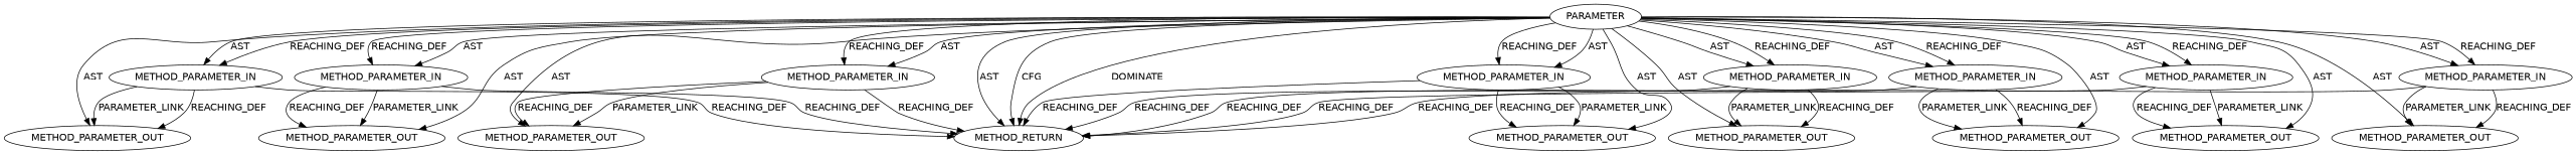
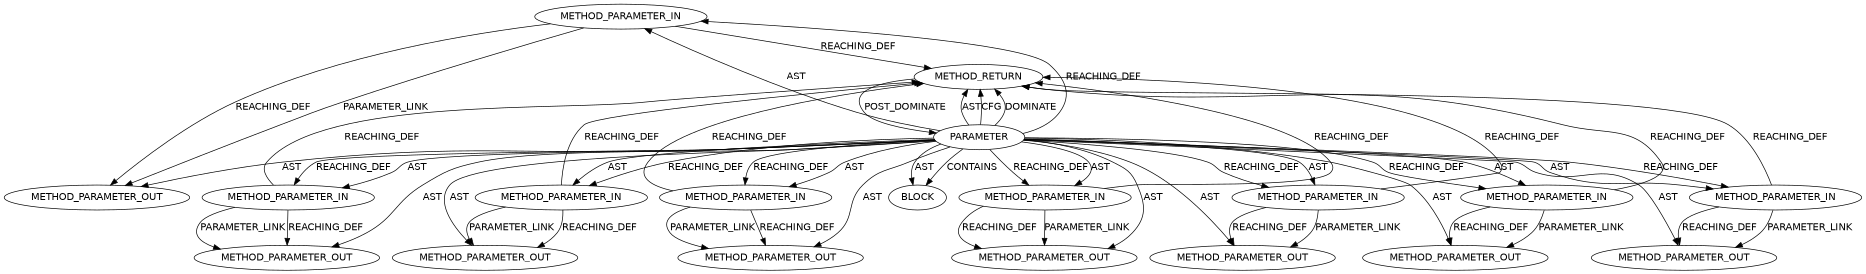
  digraph {
    fontname="DejaVu Sans"
    node [CODE=p4 EVALUATION_STRATEGY=BY_VALUE IS_VARIADIC=false ORDER=2 TYPE_FULL_NAME=ANY fontname="DejaVu Sans"]
    edge [fontname="DejaVu Sans"]
    n1 [INDEX=4 NAME=p4 ORDER=4 label=METHOD_PARAMETER_IN]
    n2 [INDEX=4 NAME=p4 ORDER=4 label=METHOD_PARAMETER_OUT]
    n3 [CODE=RET label=METHOD_RETURN IS_VARIADIC=""]
    n4 [AST_PARENT_FULL_NAME="<global>" AST_PARENT_TYPE=NAMESPACE_BLOCK CODE="<empty>" FILENAME="<empty>" FULL_NAME=pkcs12_gen_gost_mac_key IS_EXTERNAL=true NAME=pkcs12_gen_gost_mac_key ORDER=0 label=PARAMETER EVALUATION_STRATEGY="" IS_VARIADIC="" TYPE_FULL_NAME=""]
    n5 [CODE=p5 INDEX=5 NAME=p5 ORDER=5 label=METHOD_PARAMETER_IN]
    n6 [CODE=p5 INDEX=5 NAME=p5 ORDER=5 label=METHOD_PARAMETER_OUT]
    n7 [CODE=p8 INDEX=8 NAME=p8 ORDER=8 label=METHOD_PARAMETER_IN]
    n8 [CODE=p8 INDEX=8 NAME=p8 ORDER=8 label=METHOD_PARAMETER_OUT]
    n9 [CODE=p2 INDEX=2 NAME=p2 label=METHOD_PARAMETER_IN]
    n10 [CODE=p2 INDEX=2 NAME=p2 label=METHOD_PARAMETER_OUT]
    n11 [CODE=p1 INDEX=1 NAME=p1 ORDER=1 label=METHOD_PARAMETER_OUT]
    n12 [CODE=p7 INDEX=7 NAME=p7 ORDER=7 label=METHOD_PARAMETER_IN]
    n13 [CODE=p7 INDEX=7 NAME=p7 ORDER=7 label=METHOD_PARAMETER_OUT]
    n14 [CODE=p6 INDEX=6 NAME=p6 ORDER=6 label=METHOD_PARAMETER_IN]
    n15 [CODE=p3 INDEX=3 NAME=p3 ORDER=3 label=METHOD_PARAMETER_IN]
+   n16 [ARGUMENT_INDEX=1 CODE="<empty>" ORDER=1 label=BLOCK EVALUATION_STRATEGY="" IS_VARIADIC=""]
    n17 [CODE=p6 INDEX=6 NAME=p6 ORDER=6 label=METHOD_PARAMETER_OUT]
    n18 [CODE=p3 INDEX=3 NAME=p3 ORDER=3 label=METHOD_PARAMETER_OUT]
    n19 [CODE=p1 INDEX=1 NAME=p1 ORDER=1 label=METHOD_PARAMETER_IN]
    n1 -> n2 [label=PARAMETER_LINK]
    n1 -> n2 [VARIABLE=p4 label=REACHING_DEF]
    n1 -> n3 [VARIABLE=p4 label=REACHING_DEF]
+   n3 -> n4 [label=POST_DOMINATE]
    n4 -> n1 [label=REACHING_DEF]
    n4 -> n1 [label=AST]
    n4 -> n2 [label=AST]
    n4 -> n3 [label=AST]
    n4 -> n3 [label=CFG]
    n4 -> n3 [label=DOMINATE]
    n4 -> n5 [label=REACHING_DEF]
    n4 -> n5 [label=AST]
    n4 -> n6 [label=AST]
    n4 -> n7 [label=REACHING_DEF]
    n4 -> n7 [label=AST]
    n4 -> n8 [label=AST]
    n4 -> n9 [label=AST]
    n4 -> n9 [label=REACHING_DEF]
    n4 -> n10 [label=AST]
    n4 -> n11 [label=AST]
    n4 -> n12 [label=REACHING_DEF]
    n4 -> n12 [label=AST]
    n4 -> n13 [label=AST]
    n4 -> n14 [label=REACHING_DEF]
    n4 -> n14 [label=AST]
    n4 -> n15 [label=REACHING_DEF]
    n4 -> n15 [label=AST]
+   n4 -> n16 [label=CONTAINS]
+   n4 -> n16 [label=AST]
    n4 -> n17 [label=AST]
    n4 -> n18 [label=AST]
    n4 -> n19 [label=REACHING_DEF]
    n4 -> n19 [label=AST]
    n5 -> n3 [VARIABLE=p5 label=REACHING_DEF]
    n5 -> n6 [label=PARAMETER_LINK]
    n5 -> n6 [VARIABLE=p5 label=REACHING_DEF]
    n7 -> n3 [VARIABLE=p8 label=REACHING_DEF]
    n7 -> n8 [label=PARAMETER_LINK]
    n7 -> n8 [VARIABLE=p8 label=REACHING_DEF]
    n9 -> n3 [VARIABLE=p2 label=REACHING_DEF]
    n9 -> n10 [label=PARAMETER_LINK]
    n9 -> n10 [VARIABLE=p2 label=REACHING_DEF]
    n12 -> n3 [VARIABLE=p7 label=REACHING_DEF]
    n12 -> n13 [label=PARAMETER_LINK]
    n12 -> n13 [VARIABLE=p7 label=REACHING_DEF]
    n14 -> n3 [VARIABLE=p6 label=REACHING_DEF]
    n14 -> n17 [VARIABLE=p6 label=REACHING_DEF]
    n14 -> n17 [label=PARAMETER_LINK]
    n15 -> n3 [VARIABLE=p3 label=REACHING_DEF]
    n15 -> n18 [label=PARAMETER_LINK]
    n15 -> n18 [VARIABLE=p3 label=REACHING_DEF]
    n19 -> n3 [VARIABLE=p1 label=REACHING_DEF]
    n19 -> n11 [VARIABLE=p1 label=REACHING_DEF]
    n19 -> n11 [label=PARAMETER_LINK]
  }
